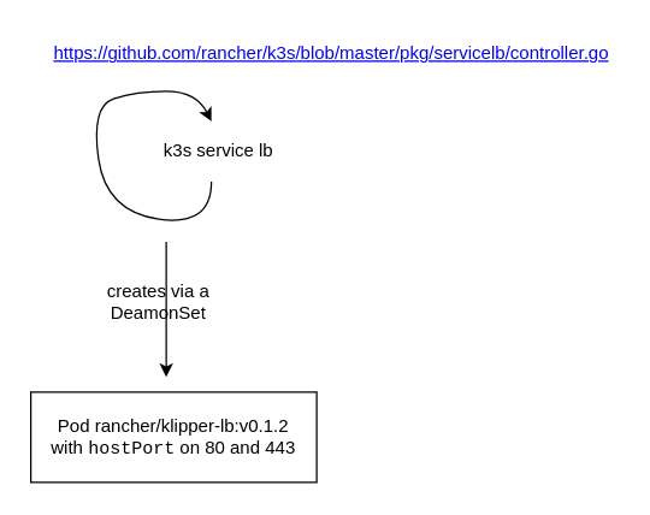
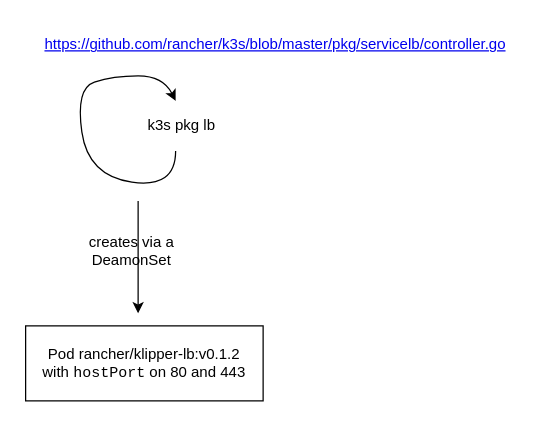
  <mxCell id="0" />
  <mxCell id="1" parent="0" />
- <mxCell id="2" value="k3s service lb" style="text;html=1;strokeColor=none;fillColor=none;align=center;verticalAlign=middle;whiteSpace=wrap;rounded=0;" vertex="1" parent="1"><mxGeometry x="80" y="90" width="130" height="20" as="geometry" /></mxCell>
+ <mxCell id="2" value="k3s pkg lb" style="text;html=1;strokeColor=none;fillColor=none;align=center;verticalAlign=middle;whiteSpace=wrap;rounded=0;" vertex="1" parent="1"><mxGeometry x="80" y="90" width="130" height="20" as="geometry" /></mxCell>
  <mxCell id="3" value="" style="curved=1;endArrow=classic;html=1;" edge="1" parent="1"><mxGeometry width="50" height="50" relative="1" as="geometry"><mxPoint x="140" y="120" as="sourcePoint" /><mxPoint x="140" y="80" as="targetPoint" /><Array as="points"><mxPoint x="140" y="150" /><mxPoint x="70" y="140" /><mxPoint x="60" y="70" /><mxPoint x="90" y="60" /><mxPoint x="130" y="60" /></Array></mxGeometry></mxCell>
  <mxCell id="4" value="&lt;a href=&quot;https://github.com/rancher/k3s/blob/master/pkg/servicelb/controller.go&quot;&gt;https://github.com/rancher/k3s/blob/master/pkg/servicelb/controller.go&lt;/a&gt;" style="text;html=1;strokeColor=none;fillColor=none;align=center;verticalAlign=middle;whiteSpace=wrap;rounded=0;" vertex="1" parent="1"><mxGeometry x="30" y="20" width="380" height="30" as="geometry" /></mxCell>
  <mxCell id="5" value="" style="endArrow=classic;html=1;" edge="1" parent="1"><mxGeometry width="50" height="50" relative="1" as="geometry"><mxPoint x="110" y="160" as="sourcePoint" /><mxPoint x="110" y="250" as="targetPoint" /></mxGeometry></mxCell>
  <mxCell id="6" value="creates via a DeamonSet" style="text;html=1;strokeColor=none;fillColor=none;align=center;verticalAlign=middle;whiteSpace=wrap;rounded=0;" vertex="1" parent="1"><mxGeometry x="50" y="180" width="110" height="40" as="geometry" /></mxCell>
  <mxCell id="7" value="Pod rancher/klipper-lb:v0.1.2&lt;br&gt;with &lt;font face=&quot;Courier New&quot;&gt;hostPort&lt;/font&gt; on 80 and 443" style="rounded=0;whiteSpace=wrap;html=1;" vertex="1" parent="1"><mxGeometry x="20" y="260" width="190" height="60" as="geometry" /></mxCell>
